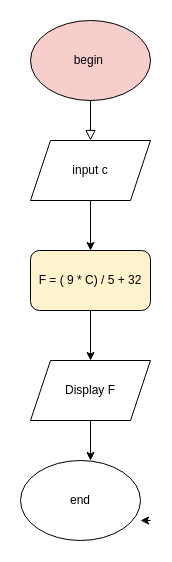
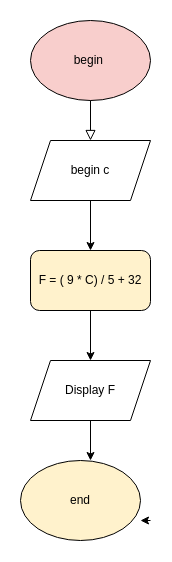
  <mxCell id="0" />
  <mxCell id="1" parent="0" />
  <mxCell id="2" value="" style="rounded=0;html=1;jettySize=auto;orthogonalLoop=1;fontSize=11;endArrow=block;endFill=0;endSize=8;strokeWidth=1;shadow=0;labelBackgroundColor=none;edgeStyle=orthogonalEdgeStyle;" parent="1" edge="1"><mxGeometry relative="1" as="geometry"><mxPoint x="90" y="80" as="sourcePoint" /><mxPoint x="90" y="140" as="targetPoint" /><Array as="points"><mxPoint x="90" y="140" /><mxPoint x="90" y="140" /></Array></mxGeometry></mxCell>
  <mxCell id="3" value="begin&amp;nbsp;" style="ellipse;whiteSpace=wrap;html=1;fillColor=#f8cecc;" vertex="1" parent="1"><mxGeometry x="30" y="20" width="120" height="80" as="geometry" /></mxCell>
- <mxCell id="4" value="input c" style="shape=parallelogram;perimeter=parallelogramPerimeter;whiteSpace=wrap;html=1;fixedSize=1;" vertex="1" parent="1"><mxGeometry x="30" y="140" width="120" height="60" as="geometry" /></mxCell>
+ <mxCell id="4" value="begin c" style="shape=parallelogram;perimeter=parallelogramPerimeter;whiteSpace=wrap;html=1;fixedSize=1;" vertex="1" parent="1"><mxGeometry x="30" y="140" width="120" height="60" as="geometry" /></mxCell>
  <mxCell id="5" value="" style="endArrow=classic;html=1;rounded=0;exitX=0.5;exitY=1;exitDx=0;exitDy=0;" edge="1" parent="1" source="7"><mxGeometry width="50" height="50" relative="1" as="geometry"><mxPoint x="65" y="360" as="sourcePoint" /><mxPoint x="90" y="360" as="targetPoint" /></mxGeometry></mxCell>
  <mxCell id="6" value="" style="endArrow=classic;html=1;rounded=0;exitX=0.5;exitY=1;exitDx=0;exitDy=0;" edge="1" parent="1" source="4"><mxGeometry width="50" height="50" relative="1" as="geometry"><mxPoint x="70" y="210" as="sourcePoint" /><mxPoint x="90" y="250" as="targetPoint" /></mxGeometry></mxCell>
  <mxCell id="7" value="F = ( 9 * C) / 5 + 32" style="rounded=1;whiteSpace=wrap;html=1;fillColor=#fff2cc;" vertex="1" parent="1"><mxGeometry x="30" y="250" width="120" height="60" as="geometry" /></mxCell>
  <mxCell id="8" value="Display F" style="shape=parallelogram;perimeter=parallelogramPerimeter;whiteSpace=wrap;html=1;fixedSize=1;" vertex="1" parent="1"><mxGeometry x="30" y="360" width="120" height="60" as="geometry" /></mxCell>
  <mxCell id="9" value="" style="endArrow=classic;html=1;rounded=0;exitX=0.5;exitY=1;exitDx=0;exitDy=0;" edge="1" parent="1" source="8"><mxGeometry width="50" height="50" relative="1" as="geometry"><mxPoint x="60" y="470" as="sourcePoint" /><mxPoint x="90" y="460" as="targetPoint" /></mxGeometry></mxCell>
  <mxCell id="10" style="edgeStyle=orthogonalEdgeStyle;rounded=0;orthogonalLoop=1;jettySize=auto;html=1;exitX=1;exitY=1;exitDx=0;exitDy=0;" edge="1" parent="1"><mxGeometry relative="1" as="geometry"><mxPoint x="140" y="520" as="targetPoint" /><mxPoint x="150" y="520" as="sourcePoint" /></mxGeometry></mxCell>
- <mxCell id="11" value="end" style="ellipse;whiteSpace=wrap;html=1;" vertex="1" parent="1"><mxGeometry x="20" y="460" width="120" height="80" as="geometry" /></mxCell>
+ <mxCell id="11" value="end" style="ellipse;whiteSpace=wrap;html=1;fillColor=#fff2cc;" vertex="1" parent="1"><mxGeometry x="20" y="460" width="120" height="80" as="geometry" /></mxCell>
